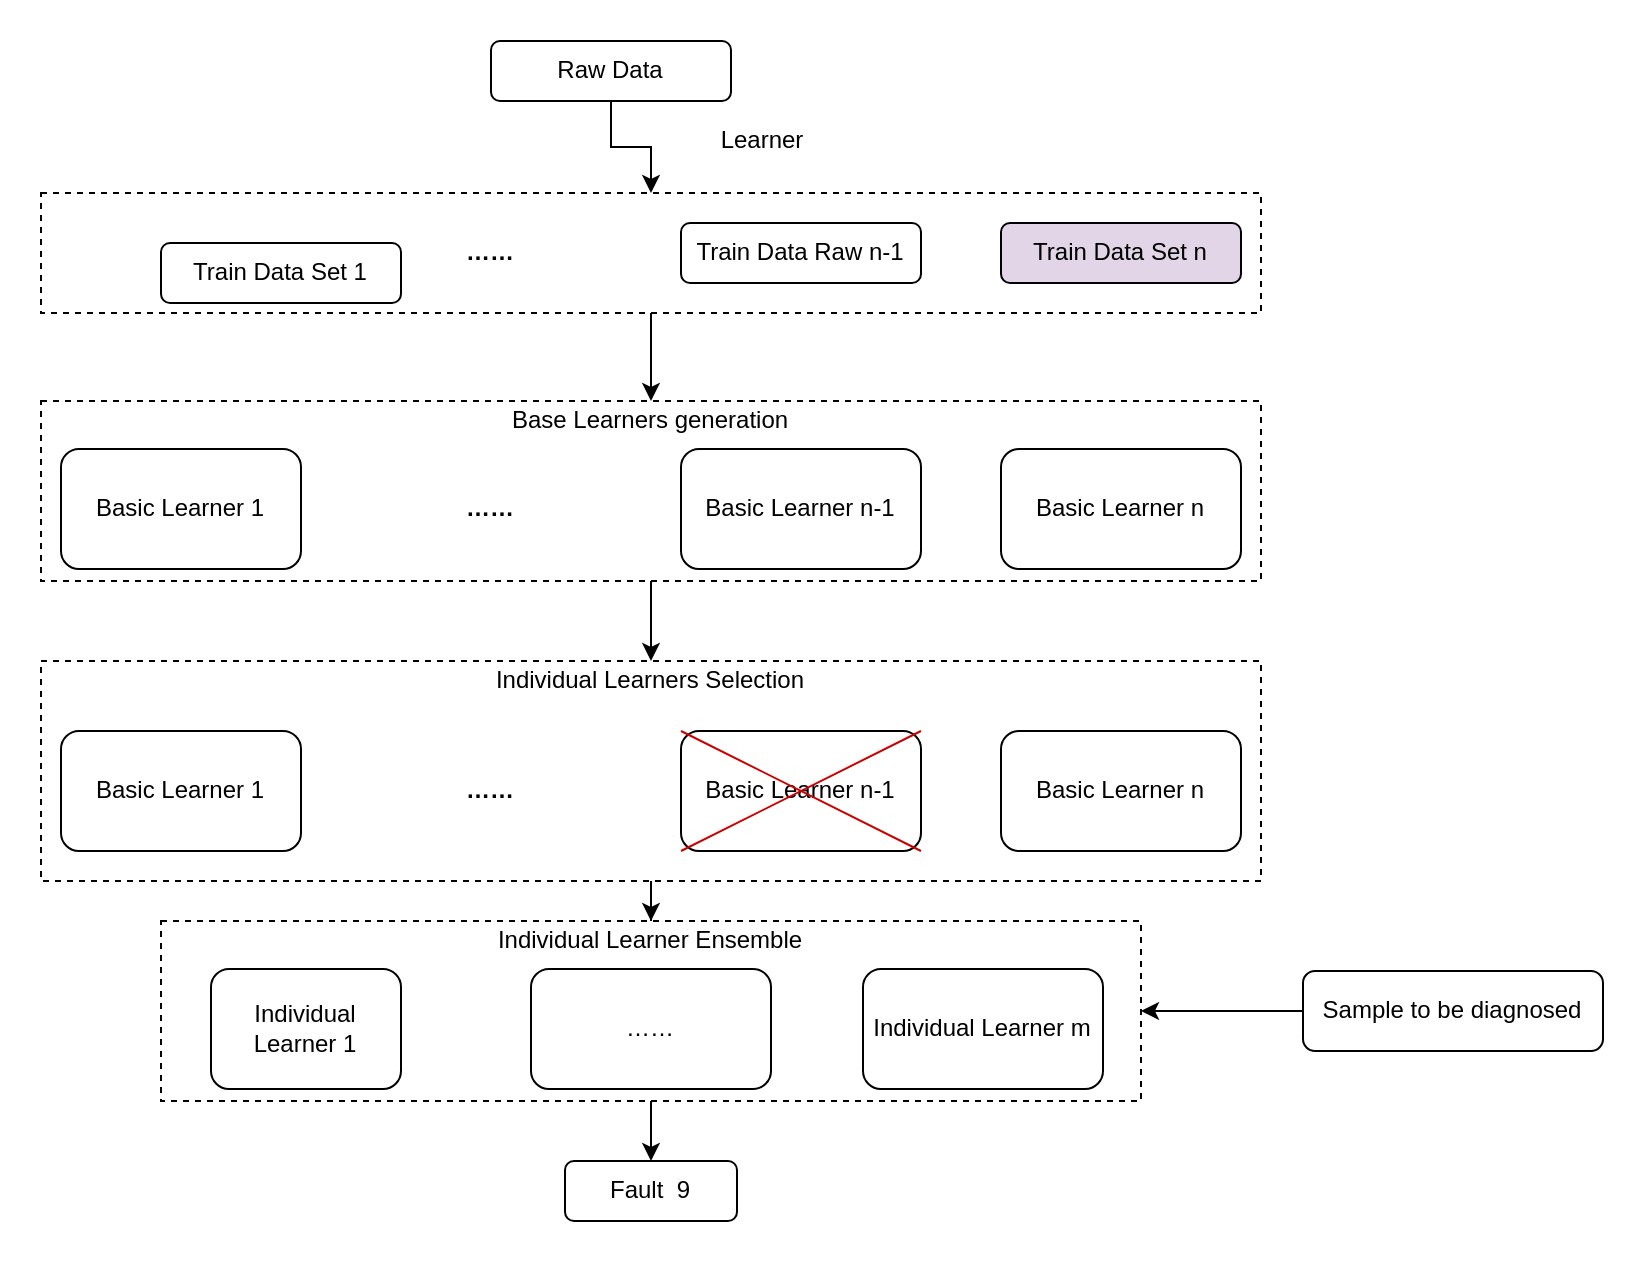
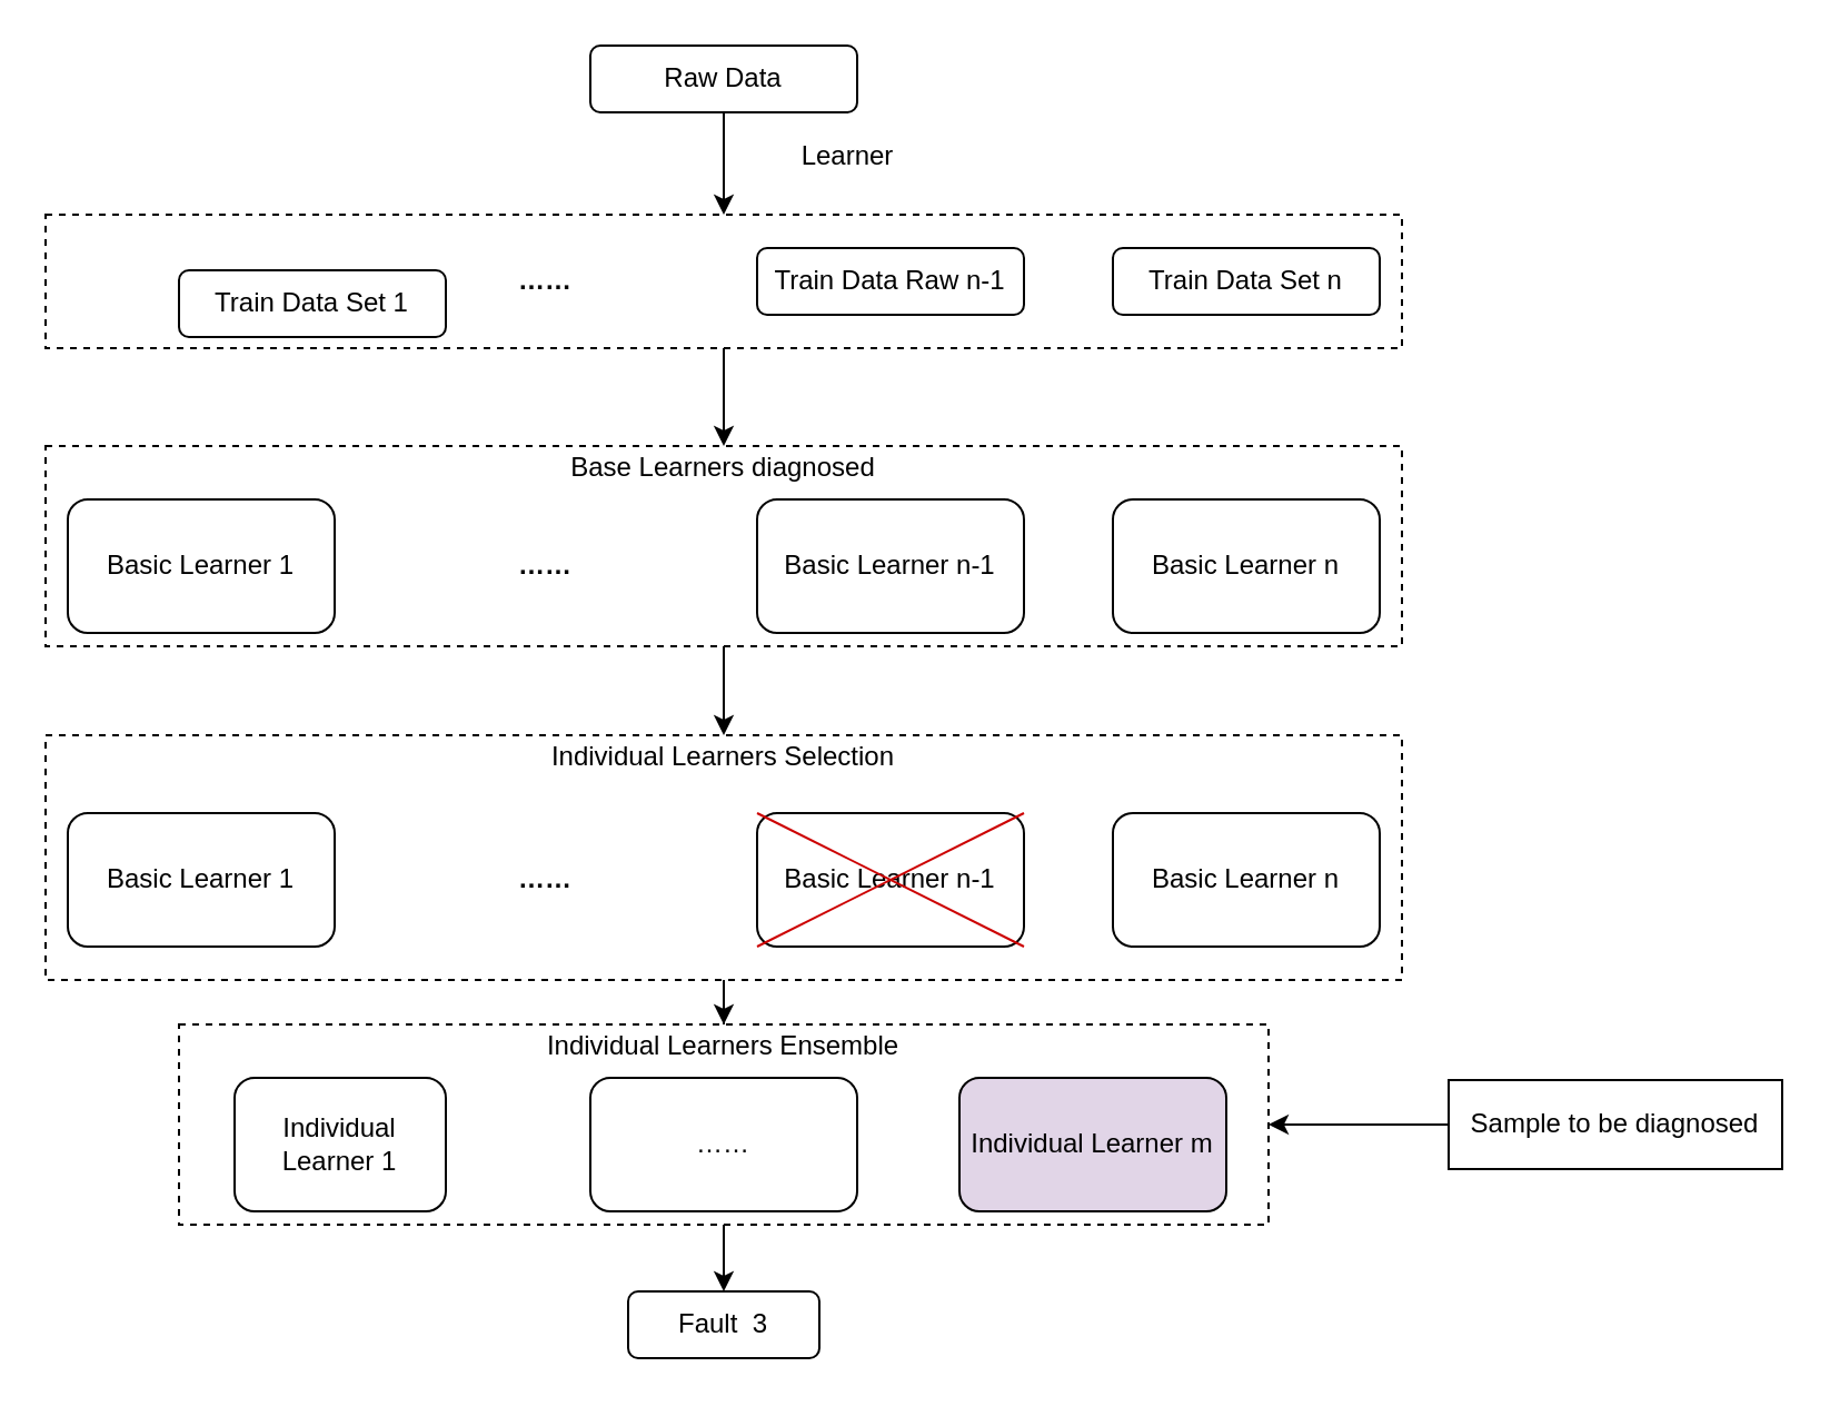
  <mxCell id="0" />
  <mxCell id="1" parent="0" />
  <mxCell id="2" style="edgeStyle=orthogonalEdgeStyle;rounded=0;orthogonalLoop=1;jettySize=auto;html=1;entryX=0.5;entryY=0;entryDx=0;entryDy=0;strokeColor=#000000;fillColor=#CC0000;" edge="1" parent="1" source="3" target="22"><mxGeometry relative="1" as="geometry" /></mxCell>
- <mxCell id="3" value="Raw Data" style="rounded=1;whiteSpace=wrap;html=1;" vertex="1" parent="1"><mxGeometry x="245" y="20" width="120" height="30" as="geometry" /></mxCell>
+ <mxCell id="3" value="Raw Data" style="rounded=1;whiteSpace=wrap;html=1;" vertex="1" parent="1"><mxGeometry x="265" y="20" width="120" height="30" as="geometry" /></mxCell>
  <mxCell id="4" value="Train Data Set 1" style="rounded=1;whiteSpace=wrap;html=1;" vertex="1" parent="1"><mxGeometry x="80" y="121" width="120" height="30" as="geometry" /></mxCell>
  <mxCell id="5" value="Train Data Raw n-1" style="rounded=1;whiteSpace=wrap;html=1;" vertex="1" parent="1"><mxGeometry x="340" y="111" width="120" height="30" as="geometry" /></mxCell>
  <mxCell id="6" value="Basic Learner 1" style="rounded=1;whiteSpace=wrap;html=1;" vertex="1" parent="1"><mxGeometry x="30" y="224" width="120" height="60" as="geometry" /></mxCell>
  <mxCell id="7" value="Basic Learner n-1" style="rounded=1;whiteSpace=wrap;html=1;" vertex="1" parent="1"><mxGeometry x="340" y="224" width="120" height="60" as="geometry" /></mxCell>
- <mxCell id="8" value="Train Data Set n" style="rounded=1;whiteSpace=wrap;html=1;fillColor=#e1d5e7;" vertex="1" parent="1"><mxGeometry x="500" y="111" width="120" height="30" as="geometry" /></mxCell>
+ <mxCell id="8" value="Train Data Set n" style="rounded=1;whiteSpace=wrap;html=1;" vertex="1" parent="1"><mxGeometry x="500" y="111" width="120" height="30" as="geometry" /></mxCell>
  <mxCell id="9" value="Basic Learner n" style="rounded=1;whiteSpace=wrap;html=1;" vertex="1" parent="1"><mxGeometry x="500" y="224" width="120" height="60" as="geometry" /></mxCell>
  <mxCell id="10" value="Basic Learner 1" style="rounded=1;whiteSpace=wrap;html=1;" vertex="1" parent="1"><mxGeometry x="30" y="365" width="120" height="60" as="geometry" /></mxCell>
  <mxCell id="11" value="Basic Learner n-1" style="rounded=1;whiteSpace=wrap;html=1;" vertex="1" parent="1"><mxGeometry x="340" y="365" width="120" height="60" as="geometry" /></mxCell>
  <mxCell id="12" value="Basic Learner n" style="rounded=1;whiteSpace=wrap;html=1;" vertex="1" parent="1"><mxGeometry x="500" y="365" width="120" height="60" as="geometry" /></mxCell>
  <mxCell id="13" value="……" style="text;html=1;strokeColor=none;fillColor=none;align=center;verticalAlign=middle;whiteSpace=wrap;rounded=0;fontStyle=1" vertex="1" parent="1"><mxGeometry x="225" y="116" width="40" height="20" as="geometry" /></mxCell>
  <mxCell id="14" value="……" style="text;html=1;strokeColor=none;fillColor=none;align=center;verticalAlign=middle;whiteSpace=wrap;rounded=0;fontStyle=1" vertex="1" parent="1"><mxGeometry x="225" y="244" width="40" height="20" as="geometry" /></mxCell>
  <mxCell id="15" value="……" style="text;html=1;strokeColor=none;fillColor=none;align=center;verticalAlign=middle;whiteSpace=wrap;rounded=0;fontStyle=1" vertex="1" parent="1"><mxGeometry x="225" y="385" width="40" height="20" as="geometry" /></mxCell>
  <mxCell id="16" value="" style="endArrow=none;html=1;entryX=1;entryY=0;entryDx=0;entryDy=0;fillColor=#CC0000;strokeColor=#CC0000;" edge="1" parent="1" target="11"><mxGeometry width="50" height="50" relative="1" as="geometry"><mxPoint x="340" y="425" as="sourcePoint" /><mxPoint x="390" y="375" as="targetPoint" /></mxGeometry></mxCell>
  <mxCell id="17" value="" style="endArrow=none;html=1;entryX=0;entryY=0;entryDx=0;entryDy=0;exitX=1;exitY=1;exitDx=0;exitDy=0;fillColor=#CC0000;strokeColor=#CC0000;" edge="1" parent="1" source="11" target="11"><mxGeometry width="50" height="50" relative="1" as="geometry"><mxPoint x="281" y="485" as="sourcePoint" /><mxPoint x="331" y="435" as="targetPoint" /></mxGeometry></mxCell>
  <mxCell id="18" value="Individual Learner 1" style="rounded=1;whiteSpace=wrap;html=1;" vertex="1" parent="1"><mxGeometry x="105" y="484" width="95" height="60" as="geometry" /></mxCell>
  <mxCell id="19" value="……" style="rounded=1;whiteSpace=wrap;html=1;" vertex="1" parent="1"><mxGeometry x="265" y="484" width="120" height="60" as="geometry" /></mxCell>
- <mxCell id="20" value="Individual Learner m" style="rounded=1;whiteSpace=wrap;html=1;" vertex="1" parent="1"><mxGeometry x="431" y="484" width="120" height="60" as="geometry" /></mxCell>
+ <mxCell id="20" value="Individual Learner m" style="rounded=1;whiteSpace=wrap;html=1;fillColor=#e1d5e7;" vertex="1" parent="1"><mxGeometry x="431" y="484" width="120" height="60" as="geometry" /></mxCell>
  <mxCell id="21" style="edgeStyle=orthogonalEdgeStyle;rounded=0;orthogonalLoop=1;jettySize=auto;html=1;exitX=0.5;exitY=1;exitDx=0;exitDy=0;entryX=0.5;entryY=0;entryDx=0;entryDy=0;strokeColor=#000000;fillColor=#CC0000;" edge="1" parent="1" source="22" target="24"><mxGeometry relative="1" as="geometry" /></mxCell>
  <mxCell id="22" value="" style="rounded=0;whiteSpace=wrap;html=1;fillColor=none;dashed=1;" vertex="1" parent="1"><mxGeometry x="20" y="96" width="610" height="60" as="geometry" /></mxCell>
  <mxCell id="23" style="edgeStyle=orthogonalEdgeStyle;rounded=0;orthogonalLoop=1;jettySize=auto;html=1;exitX=0.5;exitY=1;exitDx=0;exitDy=0;entryX=0.5;entryY=0;entryDx=0;entryDy=0;strokeColor=#000000;fillColor=#CC0000;" edge="1" parent="1" source="24" target="34"><mxGeometry relative="1" as="geometry" /></mxCell>
  <mxCell id="24" value="" style="rounded=0;whiteSpace=wrap;html=1;fillColor=none;dashed=1;" vertex="1" parent="1"><mxGeometry x="20" y="200" width="610" height="90" as="geometry" /></mxCell>
  <mxCell id="25" style="edgeStyle=orthogonalEdgeStyle;rounded=0;orthogonalLoop=1;jettySize=auto;html=1;exitX=0.5;exitY=1;exitDx=0;exitDy=0;strokeColor=#000000;fillColor=#CC0000;" edge="1" parent="1" source="26" target="35"><mxGeometry relative="1" as="geometry" /></mxCell>
  <mxCell id="26" value="" style="rounded=0;whiteSpace=wrap;html=1;fillColor=none;dashed=1;" vertex="1" parent="1"><mxGeometry x="20" y="330" width="610" height="110" as="geometry" /></mxCell>
  <mxCell id="27" style="edgeStyle=orthogonalEdgeStyle;rounded=0;orthogonalLoop=1;jettySize=auto;html=1;exitX=0.5;exitY=1;exitDx=0;exitDy=0;entryX=0.5;entryY=0;entryDx=0;entryDy=0;strokeColor=#000000;fillColor=#CC0000;" edge="1" parent="1" source="28" target="29"><mxGeometry relative="1" as="geometry" /></mxCell>
  <mxCell id="28" value="" style="rounded=0;whiteSpace=wrap;html=1;fillColor=none;dashed=1;" vertex="1" parent="1"><mxGeometry x="80" y="460" width="490" height="90" as="geometry" /></mxCell>
- <mxCell id="29" value="Fault&amp;nbsp; 9" style="rounded=1;whiteSpace=wrap;html=1;" vertex="1" parent="1"><mxGeometry x="282" y="580" width="86" height="30" as="geometry" /></mxCell>
+ <mxCell id="29" value="Fault&amp;nbsp; 3" style="rounded=1;whiteSpace=wrap;html=1;" vertex="1" parent="1"><mxGeometry x="282" y="580" width="86" height="30" as="geometry" /></mxCell>
  <mxCell id="30" style="edgeStyle=orthogonalEdgeStyle;rounded=0;orthogonalLoop=1;jettySize=auto;html=1;entryX=1;entryY=0.5;entryDx=0;entryDy=0;strokeColor=#000000;fillColor=#CC0000;" edge="1" parent="1" source="31" target="28"><mxGeometry relative="1" as="geometry" /></mxCell>
- <mxCell id="31" value="Sample to be diagnosed" style="rounded=1;whiteSpace=wrap;html=1;" vertex="1" parent="1"><mxGeometry x="651" y="485" width="150" height="40" as="geometry" /></mxCell>
+ <mxCell id="31" value="Sample to be diagnosed" style="whiteSpace=wrap;html=1;rounded=0;" vertex="1" parent="1"><mxGeometry x="651" y="485" width="150" height="40" as="geometry" /></mxCell>
  <mxCell id="32" value="Learner" style="text;html=1;strokeColor=none;fillColor=none;align=center;verticalAlign=middle;whiteSpace=wrap;rounded=0;dashed=1;" vertex="1" parent="1"><mxGeometry x="361" y="60" width="40" height="20" as="geometry" /></mxCell>
- <mxCell id="33" value="Base Learners generation" style="text;html=1;strokeColor=none;fillColor=none;align=center;verticalAlign=middle;whiteSpace=wrap;rounded=0;dashed=1;" vertex="1" parent="1"><mxGeometry x="247" y="200" width="156" height="20" as="geometry" /></mxCell>
+ <mxCell id="33" value="Base Learners diagnosed" style="text;html=1;strokeColor=none;fillColor=none;align=center;verticalAlign=middle;whiteSpace=wrap;rounded=0;dashed=1;" vertex="1" parent="1"><mxGeometry x="247" y="200" width="156" height="20" as="geometry" /></mxCell>
  <mxCell id="34" value="Individual Learners Selection" style="text;html=1;strokeColor=none;fillColor=none;align=center;verticalAlign=middle;whiteSpace=wrap;rounded=0;dashed=1;" vertex="1" parent="1"><mxGeometry x="228" y="330" width="194" height="20" as="geometry" /></mxCell>
- <mxCell id="35" value="Individual Learner Ensemble" style="text;html=1;strokeColor=none;fillColor=none;align=center;verticalAlign=middle;whiteSpace=wrap;rounded=0;dashed=1;" vertex="1" parent="1"><mxGeometry x="228" y="460" width="194" height="20" as="geometry" /></mxCell>
+ <mxCell id="35" value="Individual Learners Ensemble" style="text;html=1;strokeColor=none;fillColor=none;align=center;verticalAlign=middle;whiteSpace=wrap;rounded=0;dashed=1;" vertex="1" parent="1"><mxGeometry x="228" y="460" width="194" height="20" as="geometry" /></mxCell>
